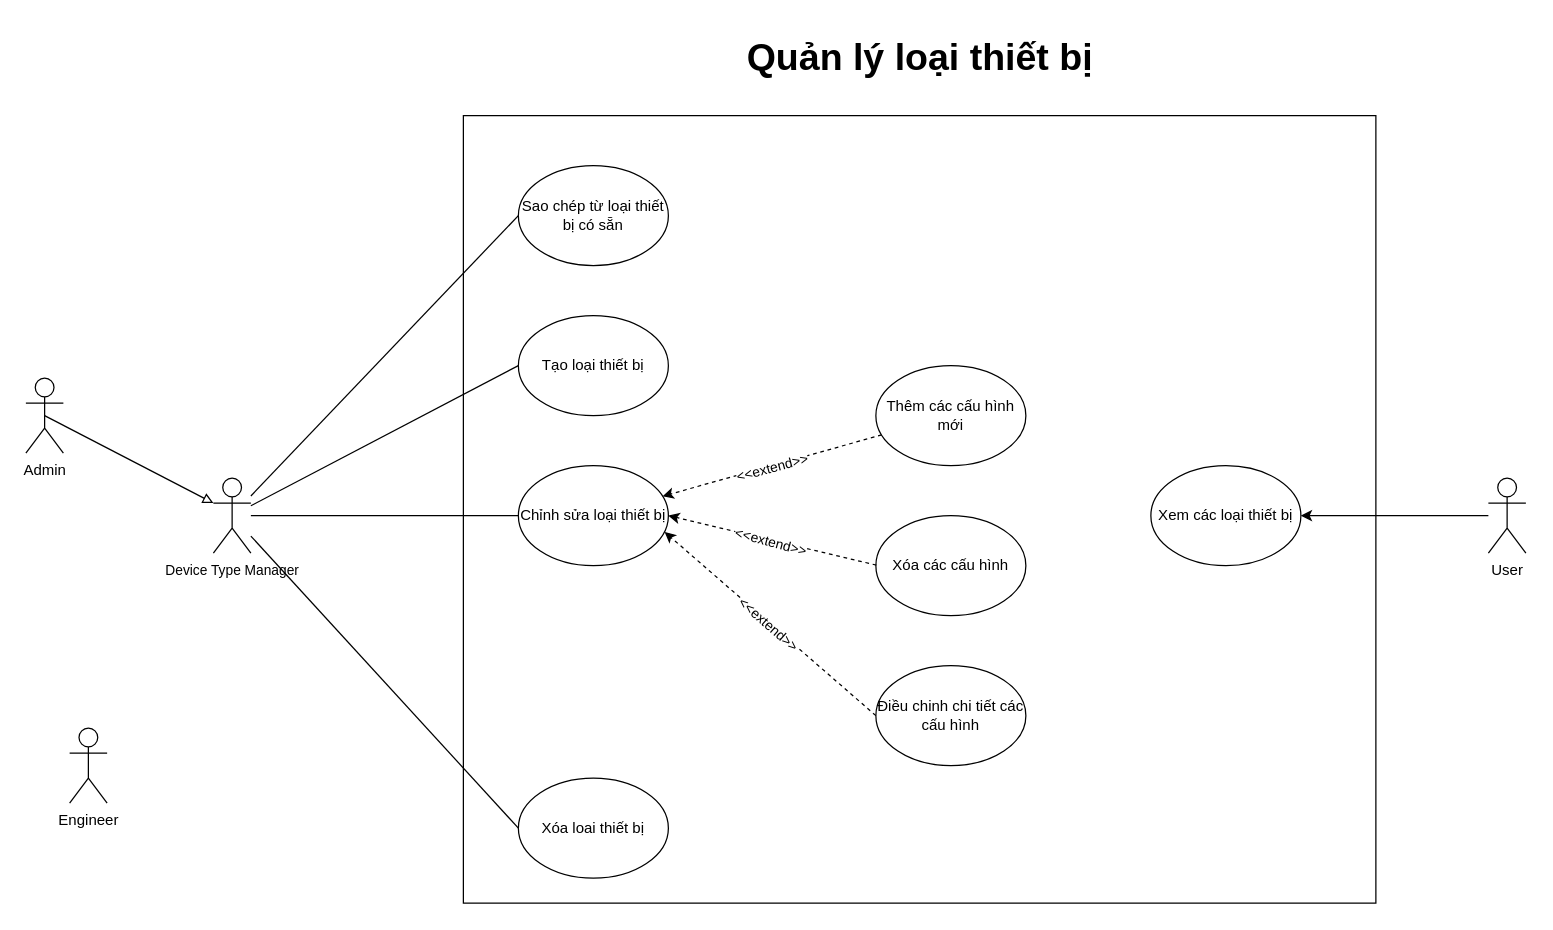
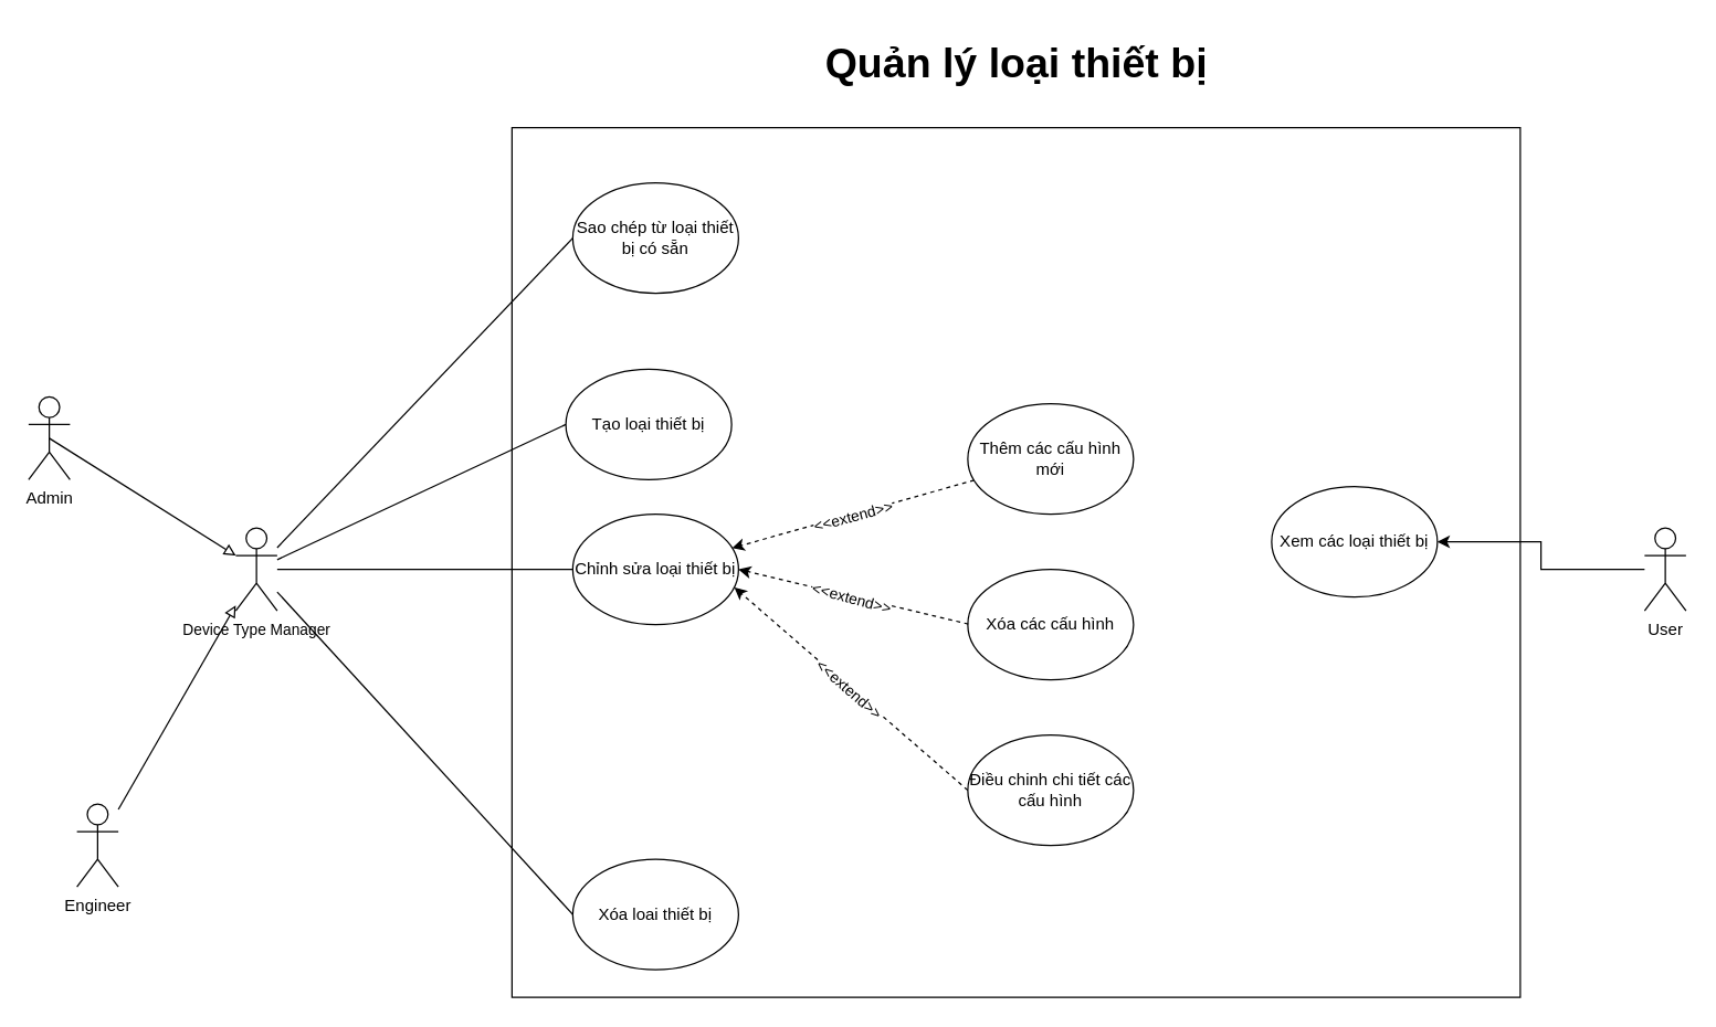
  <mxCell id="0" />
  <mxCell id="1" parent="0" />
  <mxCell id="2" style="rounded=0;orthogonalLoop=1;jettySize=auto;html=1;entryX=0;entryY=0.5;entryDx=0;entryDy=0;endArrow=none;startFill=0;" parent="1" source="6" target="8" edge="1"><mxGeometry relative="1" as="geometry" /></mxCell>
  <mxCell id="3" style="edgeStyle=orthogonalEdgeStyle;rounded=0;orthogonalLoop=1;jettySize=auto;html=1;endArrow=none;startFill=0;" parent="1" source="6" target="9" edge="1"><mxGeometry relative="1" as="geometry" /></mxCell>
  <mxCell id="4" style="rounded=0;orthogonalLoop=1;jettySize=auto;html=1;entryX=0;entryY=0.5;entryDx=0;entryDy=0;endArrow=none;startFill=0;" parent="1" source="6" target="19" edge="1"><mxGeometry relative="1" as="geometry" /></mxCell>
  <mxCell id="5" style="rounded=0;orthogonalLoop=1;jettySize=auto;html=1;entryX=0;entryY=0.5;entryDx=0;entryDy=0;endArrow=none;startFill=0;" parent="1" source="6" target="20" edge="1"><mxGeometry relative="1" as="geometry" /></mxCell>
  <mxCell id="6" value="&lt;font style=&quot;font-size: 11px;&quot;&gt;Device Type Manager&lt;/font&gt;" style="shape=umlActor;verticalLabelPosition=bottom;verticalAlign=top;html=1;outlineConnect=0;" parent="1" vertex="1"><mxGeometry x="170" y="382" width="30" height="60" as="geometry" /></mxCell>
  <mxCell id="7" value="" style="rounded=0;whiteSpace=wrap;html=1;fillColor=none;" parent="1" vertex="1"><mxGeometry x="370" y="92" width="730" height="630" as="geometry" /></mxCell>
- <mxCell id="8" value="Tạo loại thiết bị" style="ellipse;whiteSpace=wrap;html=1;" parent="1" vertex="1"><mxGeometry x="414" y="252" width="120" height="80" as="geometry" /></mxCell>
+ <mxCell id="8" value="Tạo loại thiết bị" style="ellipse;whiteSpace=wrap;html=1;" parent="1" vertex="1"><mxGeometry x="409" y="267" width="120" height="80" as="geometry" /></mxCell>
  <mxCell id="9" value="Chỉnh sửa loại thiết bị" style="ellipse;whiteSpace=wrap;html=1;" parent="1" vertex="1"><mxGeometry x="414" y="372" width="120" height="80" as="geometry" /></mxCell>
  <mxCell id="10" style="rounded=0;orthogonalLoop=1;jettySize=auto;html=1;dashed=1;" parent="1" source="12" target="9" edge="1"><mxGeometry relative="1" as="geometry" /></mxCell>
  <mxCell id="11" value="&amp;lt;&amp;lt;extend&amp;gt;&amp;gt;" style="edgeLabel;html=1;align=center;verticalAlign=middle;resizable=0;points=[];rotation=-15;" parent="10" connectable="0" vertex="1"><mxGeometry x="0.013" y="1" relative="1" as="geometry"><mxPoint as="offset" /></mxGeometry></mxCell>
  <mxCell id="12" value="Thêm các cấu hình mới" style="ellipse;whiteSpace=wrap;html=1;" parent="1" vertex="1"><mxGeometry x="700" y="292" width="120" height="80" as="geometry" /></mxCell>
  <mxCell id="13" value="Điều chinh chi tiết các cấu hình" style="ellipse;whiteSpace=wrap;html=1;" parent="1" vertex="1"><mxGeometry x="700" y="532" width="120" height="80" as="geometry" /></mxCell>
  <mxCell id="14" value="Xóa các cấu hình" style="ellipse;whiteSpace=wrap;html=1;" parent="1" vertex="1"><mxGeometry x="700" y="412" width="120" height="80" as="geometry" /></mxCell>
  <mxCell id="15" style="rounded=0;orthogonalLoop=1;jettySize=auto;html=1;dashed=1;entryX=1;entryY=0.5;entryDx=0;entryDy=0;" parent="1" target="9" edge="1"><mxGeometry relative="1" as="geometry"><mxPoint x="700.37" y="451.59" as="sourcePoint" /><mxPoint x="524.37" y="501.59" as="targetPoint" /></mxGeometry></mxCell>
  <mxCell id="16" value="&amp;lt;&amp;lt;extend&amp;gt;&amp;gt;" style="edgeLabel;html=1;align=center;verticalAlign=middle;resizable=0;points=[];rotation=15;" parent="15" connectable="0" vertex="1"><mxGeometry x="0.013" y="1" relative="1" as="geometry"><mxPoint as="offset" /></mxGeometry></mxCell>
  <mxCell id="17" style="rounded=0;orthogonalLoop=1;jettySize=auto;html=1;dashed=1;entryX=0.975;entryY=0.663;entryDx=0;entryDy=0;exitX=0;exitY=0.5;exitDx=0;exitDy=0;entryPerimeter=0;" parent="1" source="13" target="9" edge="1"><mxGeometry relative="1" as="geometry"><mxPoint x="700.37" y="521.59" as="sourcePoint" /><mxPoint x="534" y="482" as="targetPoint" /></mxGeometry></mxCell>
  <mxCell id="18" value="&amp;lt;&amp;lt;extend&amp;gt;&amp;gt;" style="edgeLabel;html=1;align=center;verticalAlign=middle;resizable=0;points=[];rotation=41;" parent="17" connectable="0" vertex="1"><mxGeometry x="0.013" y="1" relative="1" as="geometry"><mxPoint as="offset" /></mxGeometry></mxCell>
  <mxCell id="19" value="Xóa loai thiết bị" style="ellipse;whiteSpace=wrap;html=1;" parent="1" vertex="1"><mxGeometry x="414" y="622" width="120" height="80" as="geometry" /></mxCell>
  <mxCell id="20" value="Sao chép từ loại thiết bị có sẵn" style="ellipse;whiteSpace=wrap;html=1;" parent="1" vertex="1"><mxGeometry x="414" y="132" width="120" height="80" as="geometry" /></mxCell>
+ <mxCell id="21" style="rounded=0;orthogonalLoop=1;jettySize=auto;html=1;endArrow=block;endFill=0;" parent="1" source="22" target="6" edge="1"><mxGeometry relative="1" as="geometry" /></mxCell>
  <mxCell id="22" value="Engineer" style="shape=umlActor;verticalLabelPosition=bottom;verticalAlign=top;html=1;outlineConnect=0;" parent="1" vertex="1"><mxGeometry x="55" y="582" width="30" height="60" as="geometry" /></mxCell>
- <mxCell id="23" value="Admin" style="shape=umlActor;verticalLabelPosition=bottom;verticalAlign=top;html=1;outlineConnect=0;" parent="1" vertex="1"><mxGeometry x="20" y="302" width="30" height="60" as="geometry" /></mxCell>
- <mxCell id="24" value="Xem các loại thiết bị" style="ellipse;whiteSpace=wrap;html=1;" parent="1" vertex="1"><mxGeometry x="920" y="372" width="120" height="80" as="geometry" /></mxCell>
+ <mxCell id="23" value="Admin" style="shape=umlActor;verticalLabelPosition=bottom;verticalAlign=top;html=1;outlineConnect=0;" parent="1" vertex="1"><mxGeometry x="20" y="287" width="30" height="60" as="geometry" /></mxCell>
+ <mxCell id="24" value="Xem các loại thiết bị" style="ellipse;whiteSpace=wrap;html=1;" parent="1" vertex="1"><mxGeometry x="920" y="352" width="120" height="80" as="geometry" /></mxCell>
  <mxCell id="25" style="edgeStyle=orthogonalEdgeStyle;rounded=0;orthogonalLoop=1;jettySize=auto;html=1;" parent="1" source="26" target="24" edge="1"><mxGeometry relative="1" as="geometry" /></mxCell>
  <mxCell id="26" value="User" style="shape=umlActor;verticalLabelPosition=bottom;verticalAlign=top;html=1;outlineConnect=0;" parent="1" vertex="1"><mxGeometry x="1190" y="382" width="30" height="60" as="geometry" /></mxCell>
  <mxCell id="27" value="&lt;b&gt;&lt;font style=&quot;font-size: 30px;&quot;&gt;Quản lý loại thiết bị&lt;/font&gt;&lt;/b&gt;" style="text;html=1;align=center;verticalAlign=middle;resizable=0;points=[];autosize=1;strokeColor=none;fillColor=none;" parent="1" vertex="1"><mxGeometry x="585" y="20" width="300" height="50" as="geometry" /></mxCell>
  <mxCell id="28" style="rounded=0;orthogonalLoop=1;jettySize=auto;html=1;exitX=0.5;exitY=0.5;exitDx=0;exitDy=0;exitPerimeter=0;entryX=0;entryY=0.333;entryDx=0;entryDy=0;entryPerimeter=0;endArrow=block;endFill=0;" edge="1" parent="1" source="23" target="6"><mxGeometry relative="1" as="geometry" /></mxCell>
